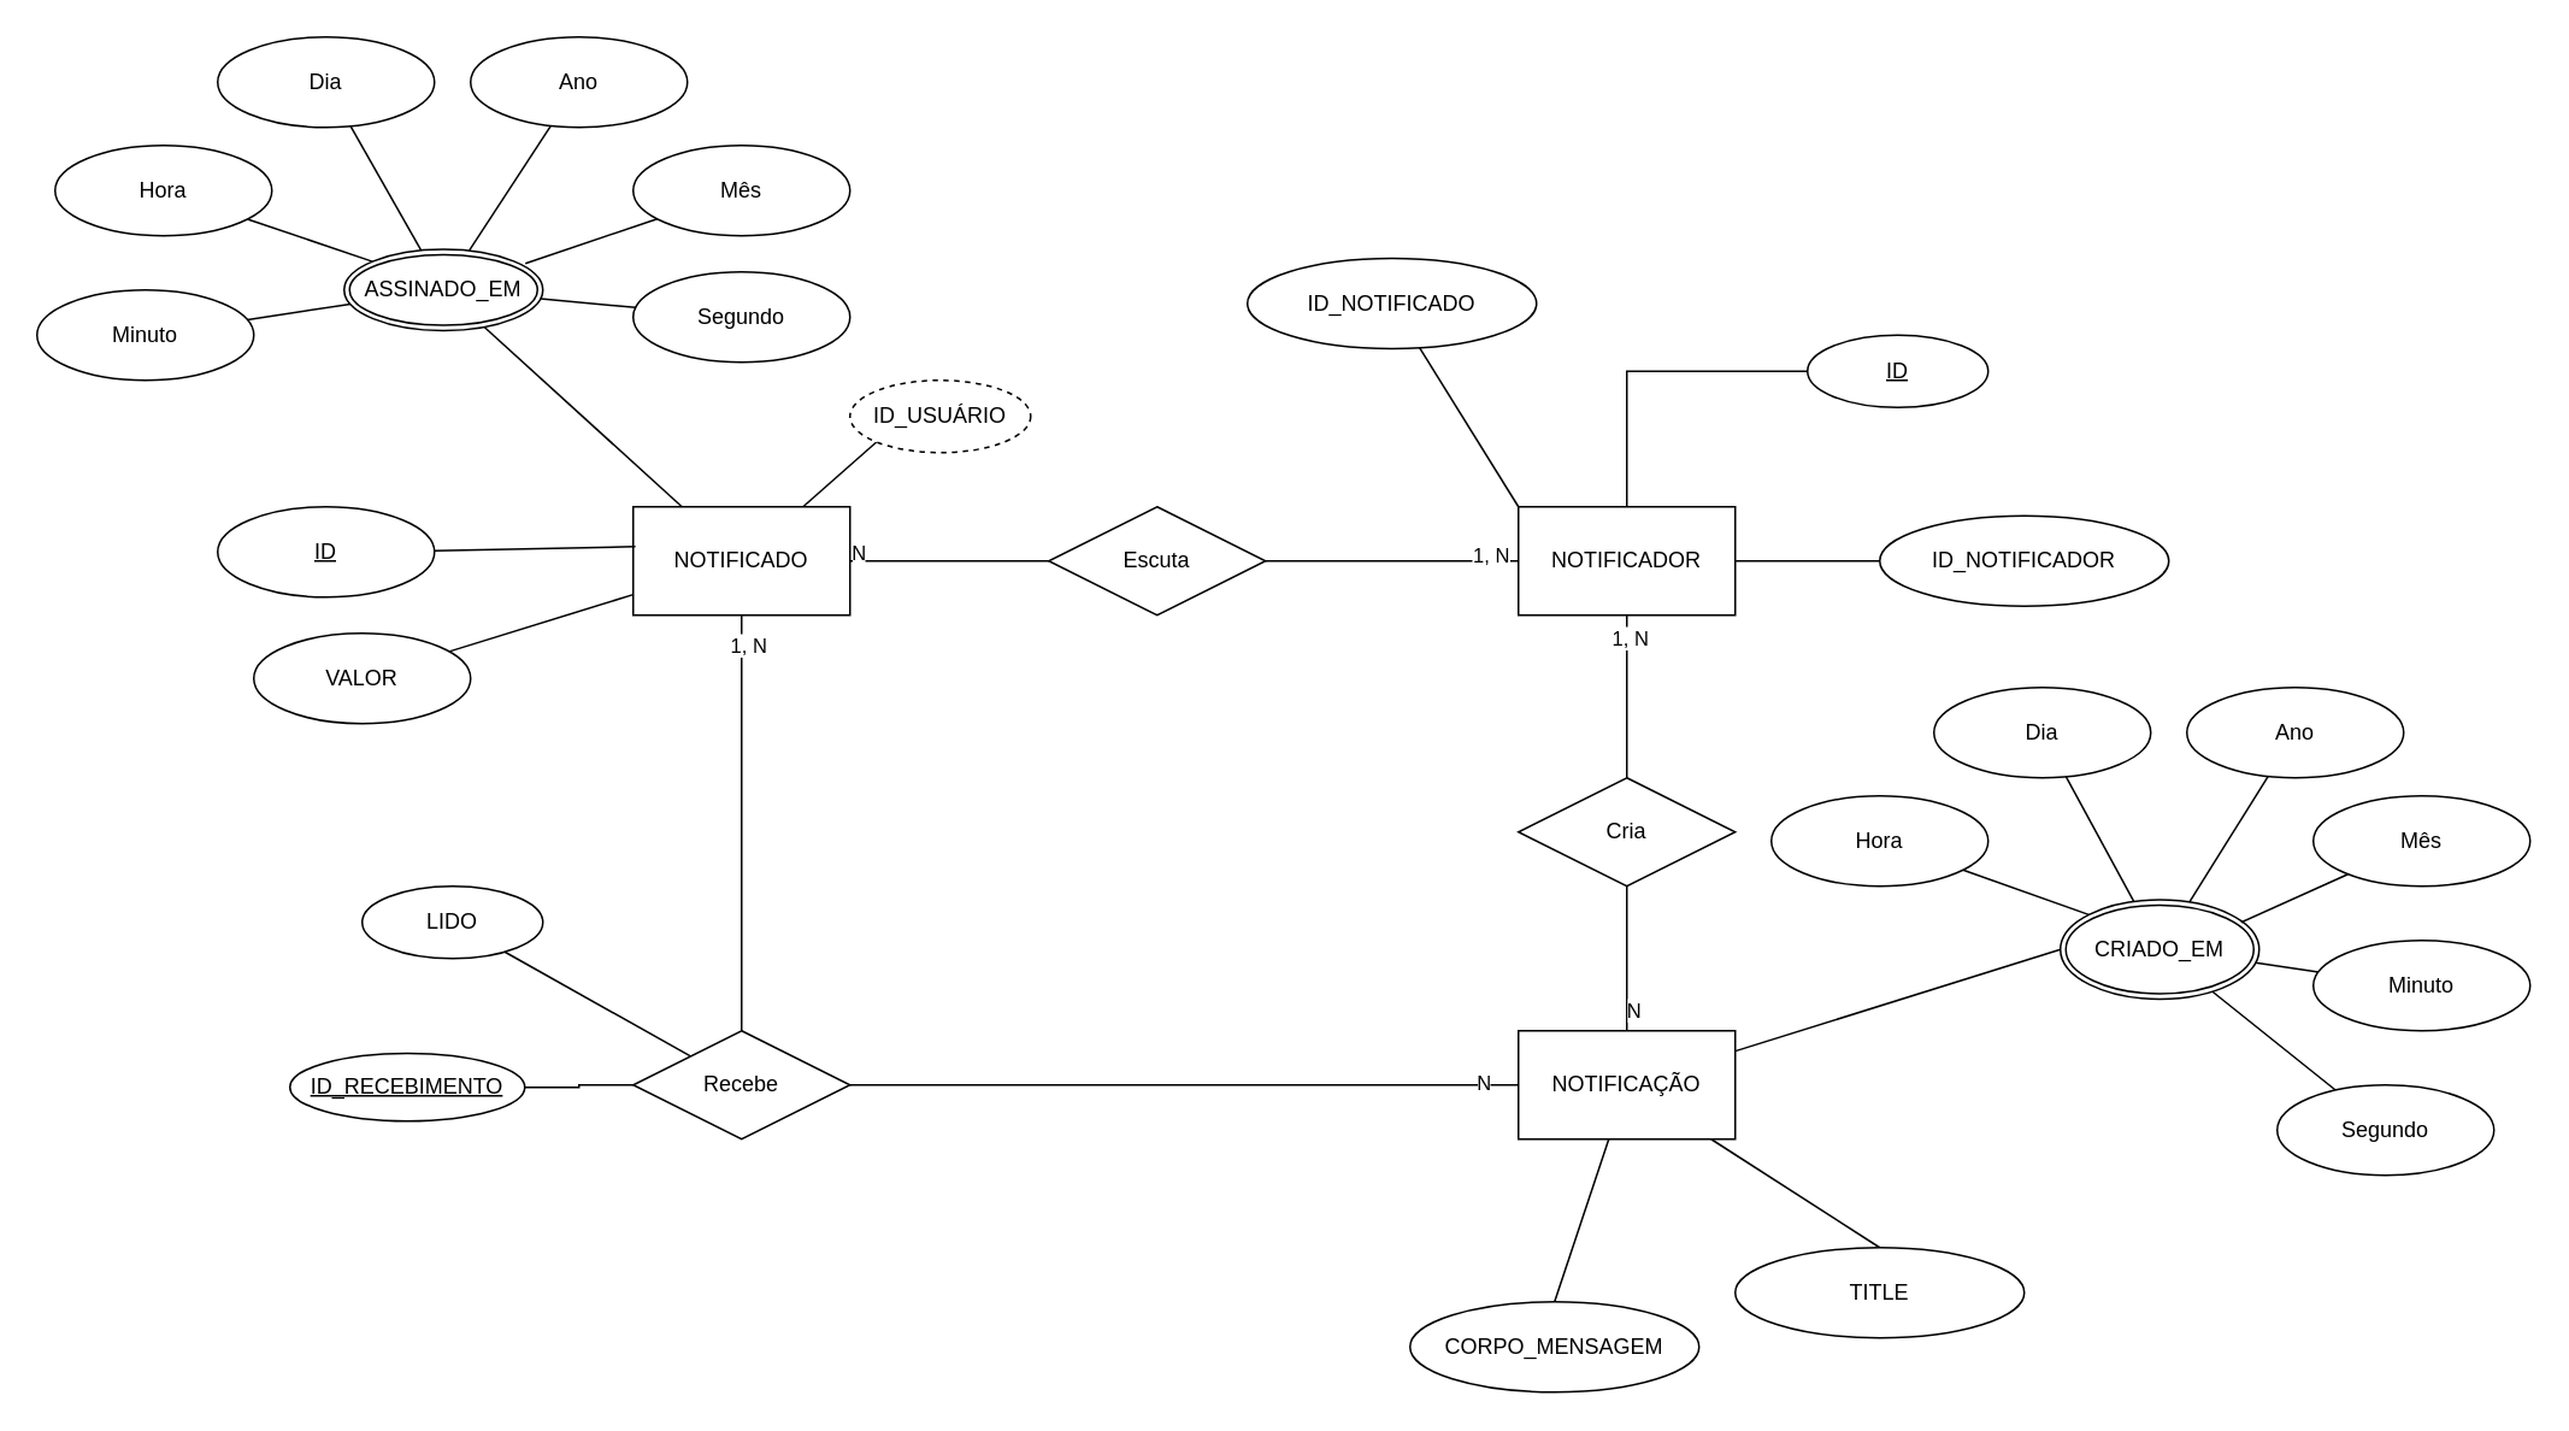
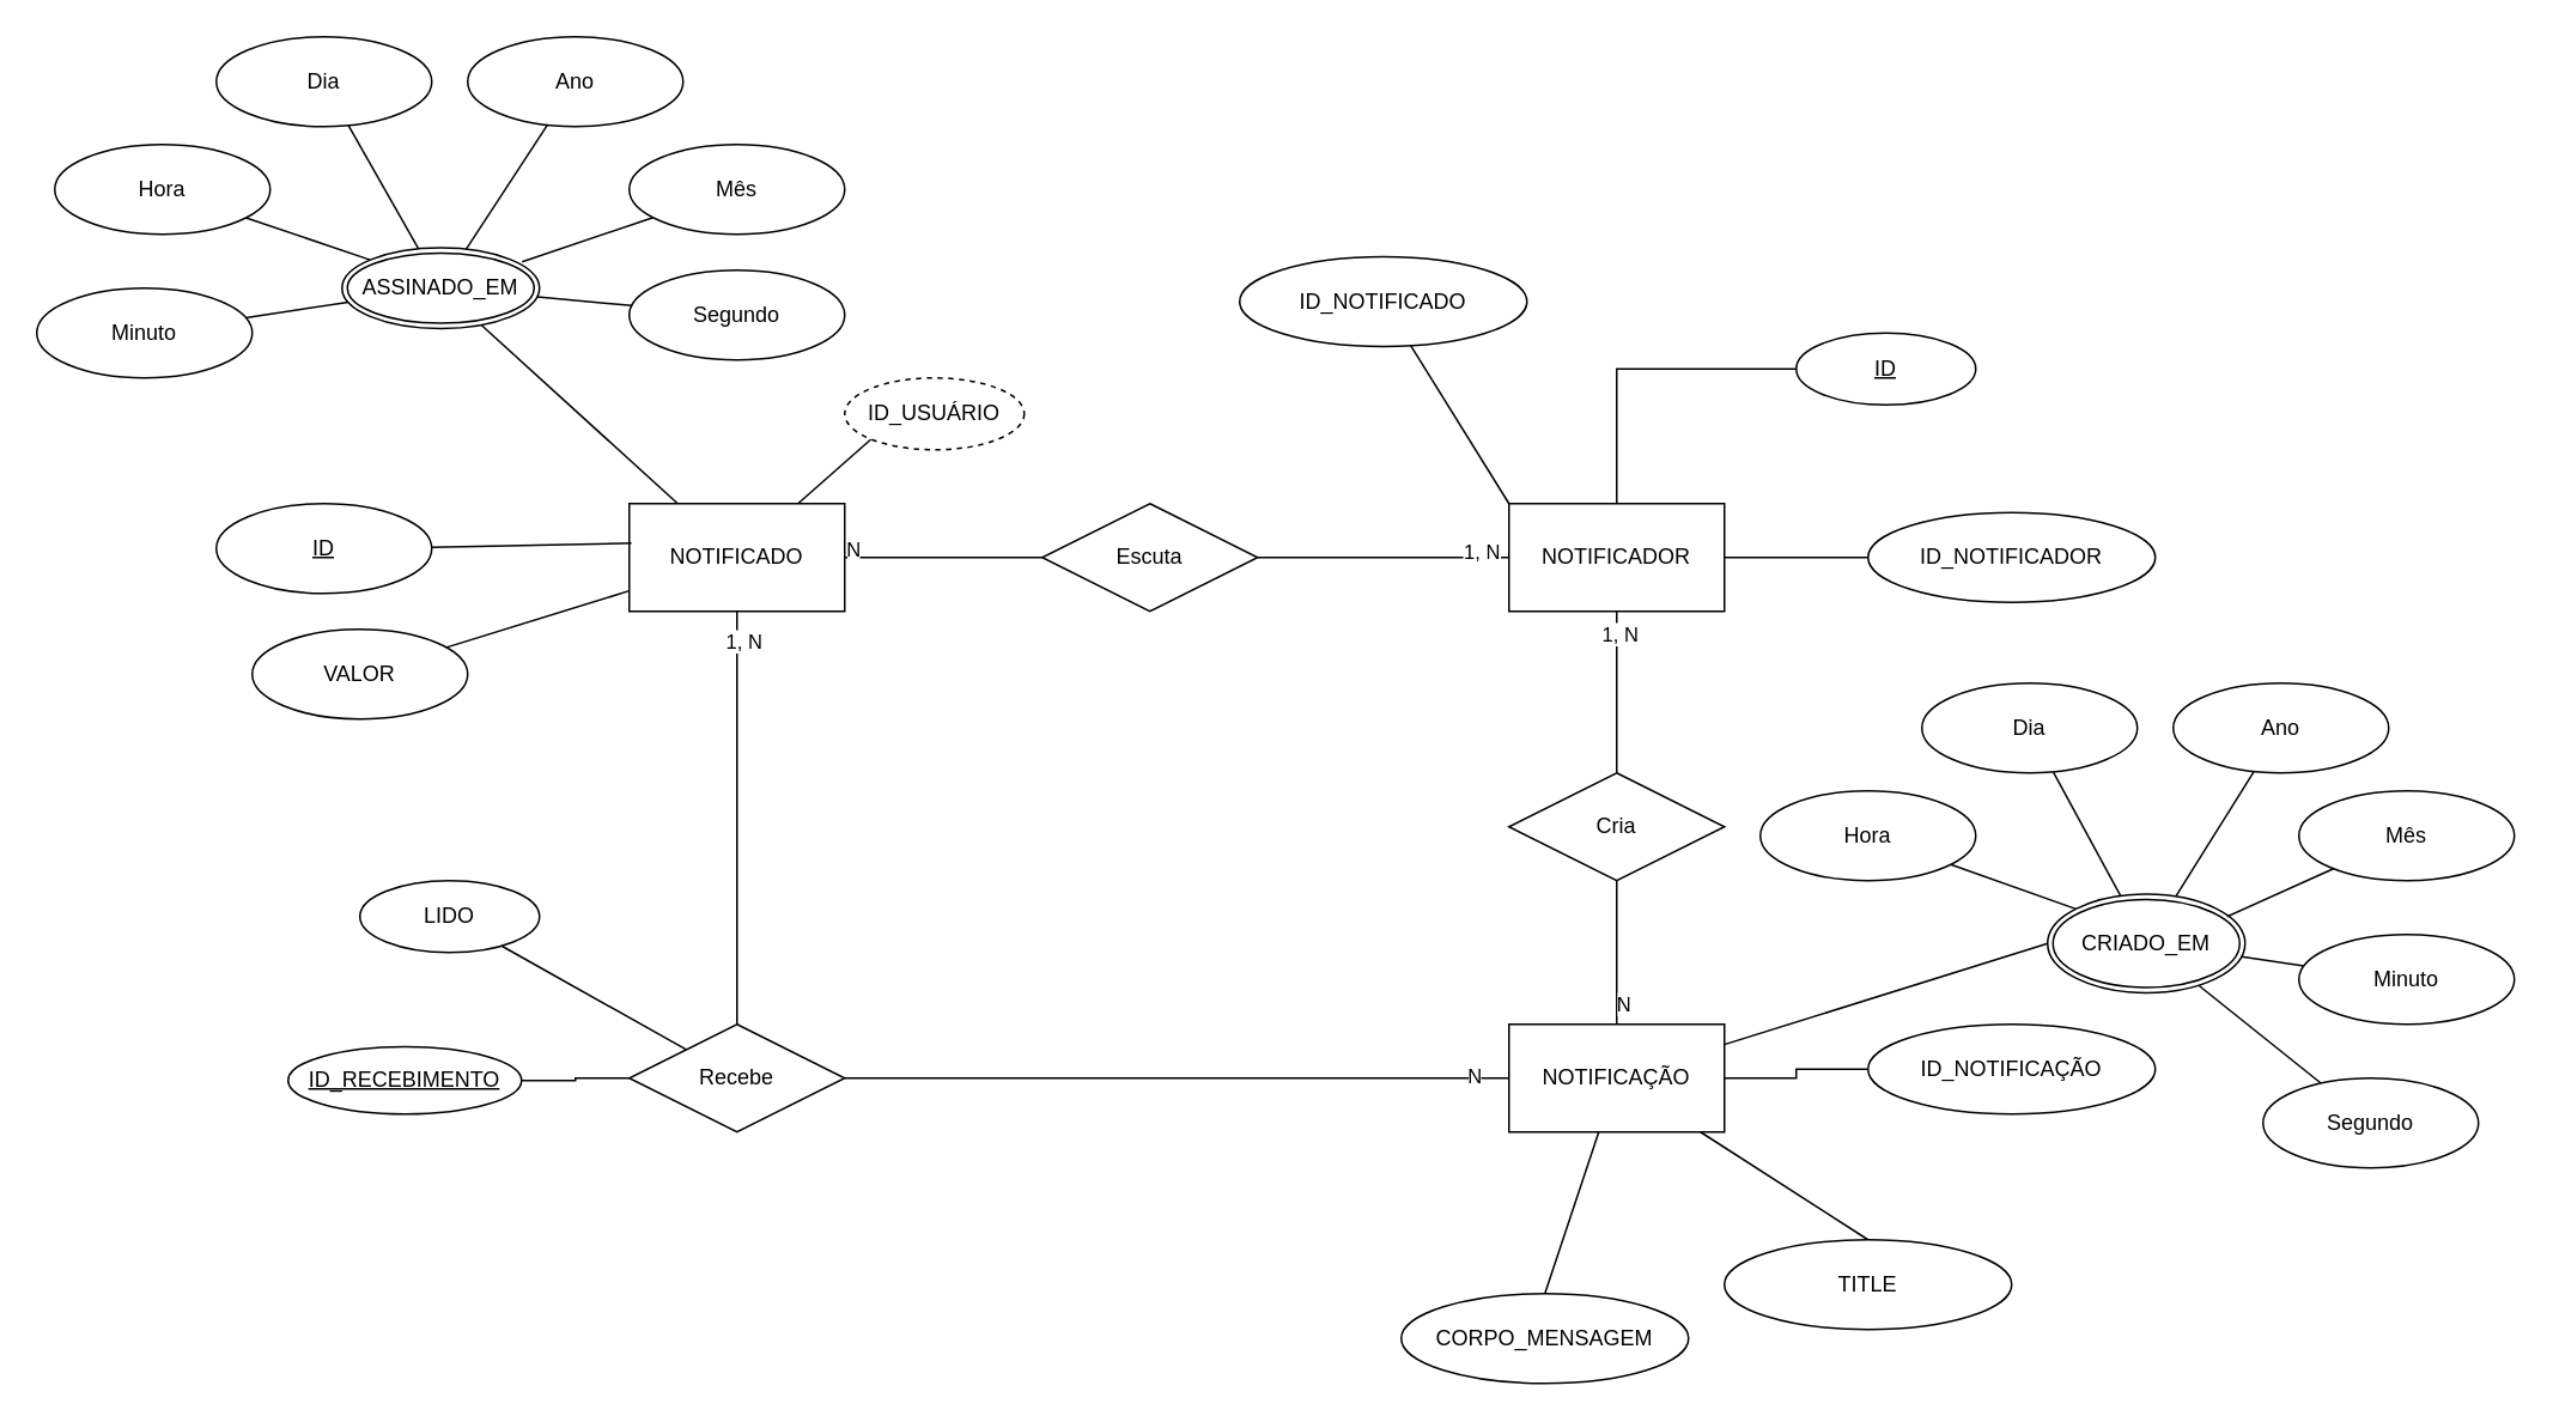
  <mxCell id="0" />
  <mxCell id="1" parent="0" />
  <mxCell id="2" style="rounded=0;orthogonalLoop=1;jettySize=auto;html=1;endArrow=none;endFill=0;" edge="1" parent="1" source="6" target="23"><mxGeometry relative="1" as="geometry" /></mxCell>
  <mxCell id="3" style="rounded=0;orthogonalLoop=1;jettySize=auto;html=1;entryX=0;entryY=1;entryDx=0;entryDy=0;endArrow=none;endFill=0;" edge="1" parent="1" source="6" target="24"><mxGeometry relative="1" as="geometry" /></mxCell>
  <mxCell id="4" style="edgeStyle=orthogonalEdgeStyle;rounded=0;orthogonalLoop=1;jettySize=auto;html=1;endArrow=none;endFill=0;" edge="1" parent="1" source="6" target="65"><mxGeometry relative="1" as="geometry" /></mxCell>
  <mxCell id="5" value="1, N" style="edgeLabel;html=1;align=center;verticalAlign=middle;resizable=0;points=[];" vertex="1" connectable="0" parent="4"><mxGeometry x="-0.861" y="3" relative="1" as="geometry"><mxPoint as="offset" /></mxGeometry></mxCell>
  <mxCell id="6" value="NOTIFICADO" style="rounded=0;whiteSpace=wrap;html=1;" vertex="1" parent="1"><mxGeometry x="350" y="280" width="120" height="60" as="geometry" /></mxCell>
  <mxCell id="7" style="rounded=0;orthogonalLoop=1;jettySize=auto;html=1;entryX=0.01;entryY=0.367;entryDx=0;entryDy=0;endArrow=none;endFill=0;entryPerimeter=0;" edge="1" parent="1" source="8" target="6"><mxGeometry relative="1" as="geometry" /></mxCell>
  <mxCell id="8" value="&lt;u&gt;ID&lt;/u&gt;" style="ellipse;whiteSpace=wrap;html=1;" vertex="1" parent="1"><mxGeometry x="120" y="280" width="120" height="50" as="geometry" /></mxCell>
  <mxCell id="9" style="rounded=0;orthogonalLoop=1;jettySize=auto;html=1;endArrow=none;endFill=0;" edge="1" parent="1" source="10" target="6"><mxGeometry relative="1" as="geometry" /></mxCell>
  <mxCell id="10" value="ASSINADO_EM" style="ellipse;shape=doubleEllipse;margin=3;whiteSpace=wrap;html=1;align=center;" vertex="1" parent="1"><mxGeometry x="190" y="137.5" width="110" height="45" as="geometry" /></mxCell>
  <mxCell id="11" style="rounded=0;orthogonalLoop=1;jettySize=auto;html=1;entryX=0;entryY=0;entryDx=0;entryDy=0;endArrow=none;endFill=0;" edge="1" parent="1" source="12" target="10"><mxGeometry relative="1" as="geometry" /></mxCell>
  <mxCell id="12" value="Hora" style="ellipse;whiteSpace=wrap;html=1;" vertex="1" parent="1"><mxGeometry x="30" y="80" width="120" height="50" as="geometry" /></mxCell>
  <mxCell id="13" style="rounded=0;orthogonalLoop=1;jettySize=auto;html=1;endArrow=none;endFill=0;" edge="1" parent="1" source="14" target="10"><mxGeometry relative="1" as="geometry" /></mxCell>
  <mxCell id="14" value="Dia" style="ellipse;whiteSpace=wrap;html=1;" vertex="1" parent="1"><mxGeometry x="120" y="20" width="120" height="50" as="geometry" /></mxCell>
  <mxCell id="15" value="Mês" style="ellipse;whiteSpace=wrap;html=1;" vertex="1" parent="1"><mxGeometry x="350" y="80" width="120" height="50" as="geometry" /></mxCell>
  <mxCell id="16" style="rounded=0;orthogonalLoop=1;jettySize=auto;html=1;endArrow=none;endFill=0;" edge="1" parent="1" source="17" target="10"><mxGeometry relative="1" as="geometry" /></mxCell>
  <mxCell id="17" value="Ano" style="ellipse;whiteSpace=wrap;html=1;" vertex="1" parent="1"><mxGeometry x="260" y="20" width="120" height="50" as="geometry" /></mxCell>
  <mxCell id="18" style="rounded=0;orthogonalLoop=1;jettySize=auto;html=1;entryX=0.912;entryY=0.173;entryDx=0;entryDy=0;entryPerimeter=0;endArrow=none;endFill=0;" edge="1" parent="1" source="15" target="10"><mxGeometry relative="1" as="geometry" /></mxCell>
  <mxCell id="19" style="rounded=0;orthogonalLoop=1;jettySize=auto;html=1;endArrow=none;endFill=0;" edge="1" parent="1" source="20" target="10"><mxGeometry relative="1" as="geometry" /></mxCell>
  <mxCell id="20" value="Minuto" style="ellipse;whiteSpace=wrap;html=1;" vertex="1" parent="1"><mxGeometry x="20" y="160" width="120" height="50" as="geometry" /></mxCell>
  <mxCell id="21" style="rounded=0;orthogonalLoop=1;jettySize=auto;html=1;endArrow=none;endFill=0;" edge="1" parent="1" source="22" target="10"><mxGeometry relative="1" as="geometry" /></mxCell>
  <mxCell id="22" value="Segundo" style="ellipse;whiteSpace=wrap;html=1;" vertex="1" parent="1"><mxGeometry x="350" y="150" width="120" height="50" as="geometry" /></mxCell>
  <mxCell id="23" value="VALOR" style="ellipse;whiteSpace=wrap;html=1;" vertex="1" parent="1"><mxGeometry x="140" y="350" width="120" height="50" as="geometry" /></mxCell>
  <mxCell id="24" value="ID_USUÁRIO" style="ellipse;whiteSpace=wrap;html=1;align=center;dashed=1;" vertex="1" parent="1"><mxGeometry x="470" y="210" width="100" height="40" as="geometry" /></mxCell>
  <mxCell id="25" value="Escuta" style="shape=rhombus;perimeter=rhombusPerimeter;whiteSpace=wrap;html=1;align=center;" vertex="1" parent="1"><mxGeometry x="580" y="280" width="120" height="60" as="geometry" /></mxCell>
  <mxCell id="26" style="edgeStyle=orthogonalEdgeStyle;rounded=0;orthogonalLoop=1;jettySize=auto;html=1;entryX=1;entryY=0.5;entryDx=0;entryDy=0;endArrow=none;endFill=0;" edge="1" parent="1" source="30" target="25"><mxGeometry relative="1" as="geometry" /></mxCell>
  <mxCell id="27" value="1, N" style="edgeLabel;html=1;align=center;verticalAlign=middle;resizable=0;points=[];" vertex="1" connectable="0" parent="26"><mxGeometry x="-0.771" y="-4" relative="1" as="geometry"><mxPoint as="offset" /></mxGeometry></mxCell>
  <mxCell id="28" style="edgeStyle=orthogonalEdgeStyle;rounded=0;orthogonalLoop=1;jettySize=auto;html=1;entryX=0.5;entryY=0;entryDx=0;entryDy=0;endArrow=none;endFill=0;" edge="1" parent="1" source="30" target="41"><mxGeometry relative="1" as="geometry" /></mxCell>
  <mxCell id="29" value="1, N" style="edgeLabel;html=1;align=center;verticalAlign=middle;resizable=0;points=[];" vertex="1" connectable="0" parent="28"><mxGeometry x="-0.733" y="1" relative="1" as="geometry"><mxPoint as="offset" /></mxGeometry></mxCell>
  <mxCell id="30" value="NOTIFICADOR" style="rounded=0;whiteSpace=wrap;html=1;" vertex="1" parent="1"><mxGeometry x="840" y="280" width="120" height="60" as="geometry" /></mxCell>
  <mxCell id="31" style="edgeStyle=orthogonalEdgeStyle;rounded=0;orthogonalLoop=1;jettySize=auto;html=1;entryX=0;entryY=0.5;entryDx=0;entryDy=0;endArrow=none;endFill=0;" edge="1" parent="1" source="6" target="25"><mxGeometry relative="1" as="geometry" /></mxCell>
  <mxCell id="32" value="N" style="edgeLabel;html=1;align=center;verticalAlign=middle;resizable=0;points=[];" vertex="1" connectable="0" parent="31"><mxGeometry x="-0.849" y="1" relative="1" as="geometry"><mxPoint x="-4" y="-4" as="offset" /></mxGeometry></mxCell>
  <mxCell id="33" style="edgeStyle=orthogonalEdgeStyle;rounded=0;orthogonalLoop=1;jettySize=auto;html=1;endArrow=none;endFill=0;entryX=0.5;entryY=0;entryDx=0;entryDy=0;" edge="1" parent="1" source="34" target="30"><mxGeometry relative="1" as="geometry" /></mxCell>
  <mxCell id="34" value="&lt;u&gt;ID&lt;/u&gt;" style="ellipse;whiteSpace=wrap;html=1;align=center;" vertex="1" parent="1"><mxGeometry x="1000" y="185" width="100" height="40" as="geometry" /></mxCell>
  <mxCell id="35" style="rounded=0;orthogonalLoop=1;jettySize=auto;html=1;endArrow=none;endFill=0;entryX=0;entryY=0;entryDx=0;entryDy=0;" edge="1" parent="1" source="36" target="30"><mxGeometry relative="1" as="geometry" /></mxCell>
  <mxCell id="36" value="ID_NOTIFICADO" style="ellipse;whiteSpace=wrap;html=1;align=center;" vertex="1" parent="1"><mxGeometry x="690" y="142.5" width="160" height="50" as="geometry" /></mxCell>
  <mxCell id="37" style="edgeStyle=orthogonalEdgeStyle;rounded=0;orthogonalLoop=1;jettySize=auto;html=1;endArrow=none;endFill=0;entryX=1;entryY=0.5;entryDx=0;entryDy=0;" edge="1" parent="1" source="38" target="30"><mxGeometry relative="1" as="geometry"><mxPoint x="710" y="340" as="targetPoint" /></mxGeometry></mxCell>
  <mxCell id="38" value="ID_NOTIFICADOR" style="ellipse;whiteSpace=wrap;html=1;align=center;" vertex="1" parent="1"><mxGeometry x="1040" y="285" width="160" height="50" as="geometry" /></mxCell>
  <mxCell id="39" style="edgeStyle=orthogonalEdgeStyle;rounded=0;orthogonalLoop=1;jettySize=auto;html=1;entryX=0.5;entryY=0;entryDx=0;entryDy=0;endArrow=none;endFill=0;" edge="1" parent="1" source="41" target="45"><mxGeometry relative="1" as="geometry" /></mxCell>
  <mxCell id="40" value="N" style="edgeLabel;html=1;align=center;verticalAlign=middle;resizable=0;points=[];" vertex="1" connectable="0" parent="39"><mxGeometry x="0.7" y="3" relative="1" as="geometry"><mxPoint as="offset" /></mxGeometry></mxCell>
  <mxCell id="41" value="Cria" style="shape=rhombus;perimeter=rhombusPerimeter;whiteSpace=wrap;html=1;align=center;" vertex="1" parent="1"><mxGeometry x="840" y="430" width="120" height="60" as="geometry" /></mxCell>
+ <mxCell id="42" style="edgeStyle=orthogonalEdgeStyle;rounded=0;orthogonalLoop=1;jettySize=auto;html=1;entryX=0;entryY=0.5;entryDx=0;entryDy=0;endArrow=none;endFill=0;" edge="1" parent="1" source="45" target="46"><mxGeometry relative="1" as="geometry" /></mxCell>
  <mxCell id="43" style="rounded=0;orthogonalLoop=1;jettySize=auto;html=1;entryX=0.5;entryY=0;entryDx=0;entryDy=0;endArrow=none;endFill=0;" edge="1" parent="1" source="45" target="47"><mxGeometry relative="1" as="geometry" /></mxCell>
  <mxCell id="44" style="rounded=0;orthogonalLoop=1;jettySize=auto;html=1;entryX=0.5;entryY=0;entryDx=0;entryDy=0;endArrow=none;endFill=0;" edge="1" parent="1" source="45" target="48"><mxGeometry relative="1" as="geometry" /></mxCell>
  <mxCell id="45" value="NOTIFICAÇÃO" style="rounded=0;whiteSpace=wrap;html=1;" vertex="1" parent="1"><mxGeometry x="840" y="570" width="120" height="60" as="geometry" /></mxCell>
+ <mxCell id="46" value="ID_NOTIFICAÇÃO" style="ellipse;whiteSpace=wrap;html=1;align=center;" vertex="1" parent="1"><mxGeometry x="1040" y="570" width="160" height="50" as="geometry" /></mxCell>
  <mxCell id="47" value="TITLE" style="ellipse;whiteSpace=wrap;html=1;align=center;" vertex="1" parent="1"><mxGeometry x="960" y="690" width="160" height="50" as="geometry" /></mxCell>
  <mxCell id="48" value="CORPO_MENSAGEM" style="ellipse;whiteSpace=wrap;html=1;align=center;" vertex="1" parent="1"><mxGeometry x="780" y="720" width="160" height="50" as="geometry" /></mxCell>
  <mxCell id="49" style="rounded=0;orthogonalLoop=1;jettySize=auto;html=1;exitX=0;exitY=0.5;exitDx=0;exitDy=0;endArrow=none;endFill=0;" edge="1" parent="1" source="50" target="45"><mxGeometry relative="1" as="geometry" /></mxCell>
  <mxCell id="50" value="CRIADO_EM" style="ellipse;shape=doubleEllipse;margin=3;whiteSpace=wrap;html=1;align=center;" vertex="1" parent="1"><mxGeometry x="1140" y="497.5" width="110" height="55" as="geometry" /></mxCell>
  <mxCell id="51" style="rounded=0;orthogonalLoop=1;jettySize=auto;html=1;entryX=0;entryY=0;entryDx=0;entryDy=0;endArrow=none;endFill=0;" edge="1" parent="1" source="52" target="50"><mxGeometry relative="1" as="geometry" /></mxCell>
  <mxCell id="52" value="Hora" style="ellipse;whiteSpace=wrap;html=1;" vertex="1" parent="1"><mxGeometry x="980" y="440" width="120" height="50" as="geometry" /></mxCell>
  <mxCell id="53" style="rounded=0;orthogonalLoop=1;jettySize=auto;html=1;endArrow=none;endFill=0;" edge="1" parent="1" source="54" target="50"><mxGeometry relative="1" as="geometry" /></mxCell>
  <mxCell id="54" value="Dia" style="ellipse;whiteSpace=wrap;html=1;" vertex="1" parent="1"><mxGeometry x="1070" y="380" width="120" height="50" as="geometry" /></mxCell>
  <mxCell id="55" value="Mês" style="ellipse;whiteSpace=wrap;html=1;" vertex="1" parent="1"><mxGeometry x="1280" y="440" width="120" height="50" as="geometry" /></mxCell>
  <mxCell id="56" style="rounded=0;orthogonalLoop=1;jettySize=auto;html=1;endArrow=none;endFill=0;" edge="1" parent="1" source="57" target="50"><mxGeometry relative="1" as="geometry" /></mxCell>
  <mxCell id="57" value="Ano" style="ellipse;whiteSpace=wrap;html=1;" vertex="1" parent="1"><mxGeometry x="1210" y="380" width="120" height="50" as="geometry" /></mxCell>
  <mxCell id="58" style="rounded=0;orthogonalLoop=1;jettySize=auto;html=1;endArrow=none;endFill=0;" edge="1" parent="1" source="55"><mxGeometry relative="1" as="geometry"><mxPoint x="1240" y="510" as="targetPoint" /></mxGeometry></mxCell>
  <mxCell id="59" style="rounded=0;orthogonalLoop=1;jettySize=auto;html=1;endArrow=none;endFill=0;" edge="1" parent="1" source="60" target="50"><mxGeometry relative="1" as="geometry" /></mxCell>
  <mxCell id="60" value="Minuto" style="ellipse;whiteSpace=wrap;html=1;" vertex="1" parent="1"><mxGeometry x="1280" y="520" width="120" height="50" as="geometry" /></mxCell>
  <mxCell id="61" style="rounded=0;orthogonalLoop=1;jettySize=auto;html=1;endArrow=none;endFill=0;" edge="1" parent="1" source="62" target="50"><mxGeometry relative="1" as="geometry" /></mxCell>
  <mxCell id="62" value="Segundo" style="ellipse;whiteSpace=wrap;html=1;" vertex="1" parent="1"><mxGeometry x="1260" y="600" width="120" height="50" as="geometry" /></mxCell>
  <mxCell id="63" style="edgeStyle=orthogonalEdgeStyle;rounded=0;orthogonalLoop=1;jettySize=auto;html=1;entryX=0;entryY=0.5;entryDx=0;entryDy=0;endArrow=none;endFill=0;" edge="1" parent="1" source="65" target="45"><mxGeometry relative="1" as="geometry" /></mxCell>
  <mxCell id="64" value="N" style="edgeLabel;html=1;align=center;verticalAlign=middle;resizable=0;points=[];" vertex="1" connectable="0" parent="63"><mxGeometry x="0.89" y="2" relative="1" as="geometry"><mxPoint as="offset" /></mxGeometry></mxCell>
  <mxCell id="65" value="Recebe" style="shape=rhombus;perimeter=rhombusPerimeter;whiteSpace=wrap;html=1;align=center;" vertex="1" parent="1"><mxGeometry x="350" y="570" width="120" height="60" as="geometry" /></mxCell>
  <mxCell id="66" style="edgeStyle=orthogonalEdgeStyle;rounded=0;orthogonalLoop=1;jettySize=auto;html=1;endArrow=none;endFill=0;" edge="1" parent="1" source="67" target="65"><mxGeometry relative="1" as="geometry" /></mxCell>
  <mxCell id="67" value="ID_RECEBIMENTO" style="ellipse;whiteSpace=wrap;html=1;align=center;fontStyle=4;" vertex="1" parent="1"><mxGeometry x="160" y="582.5" width="130" height="37.5" as="geometry" /></mxCell>
  <mxCell id="68" style="rounded=0;orthogonalLoop=1;jettySize=auto;html=1;endArrow=none;endFill=0;" edge="1" parent="1" source="69" target="65"><mxGeometry relative="1" as="geometry" /></mxCell>
  <mxCell id="69" value="LIDO" style="ellipse;whiteSpace=wrap;html=1;align=center;" vertex="1" parent="1"><mxGeometry x="200" y="490" width="100" height="40" as="geometry" /></mxCell>
